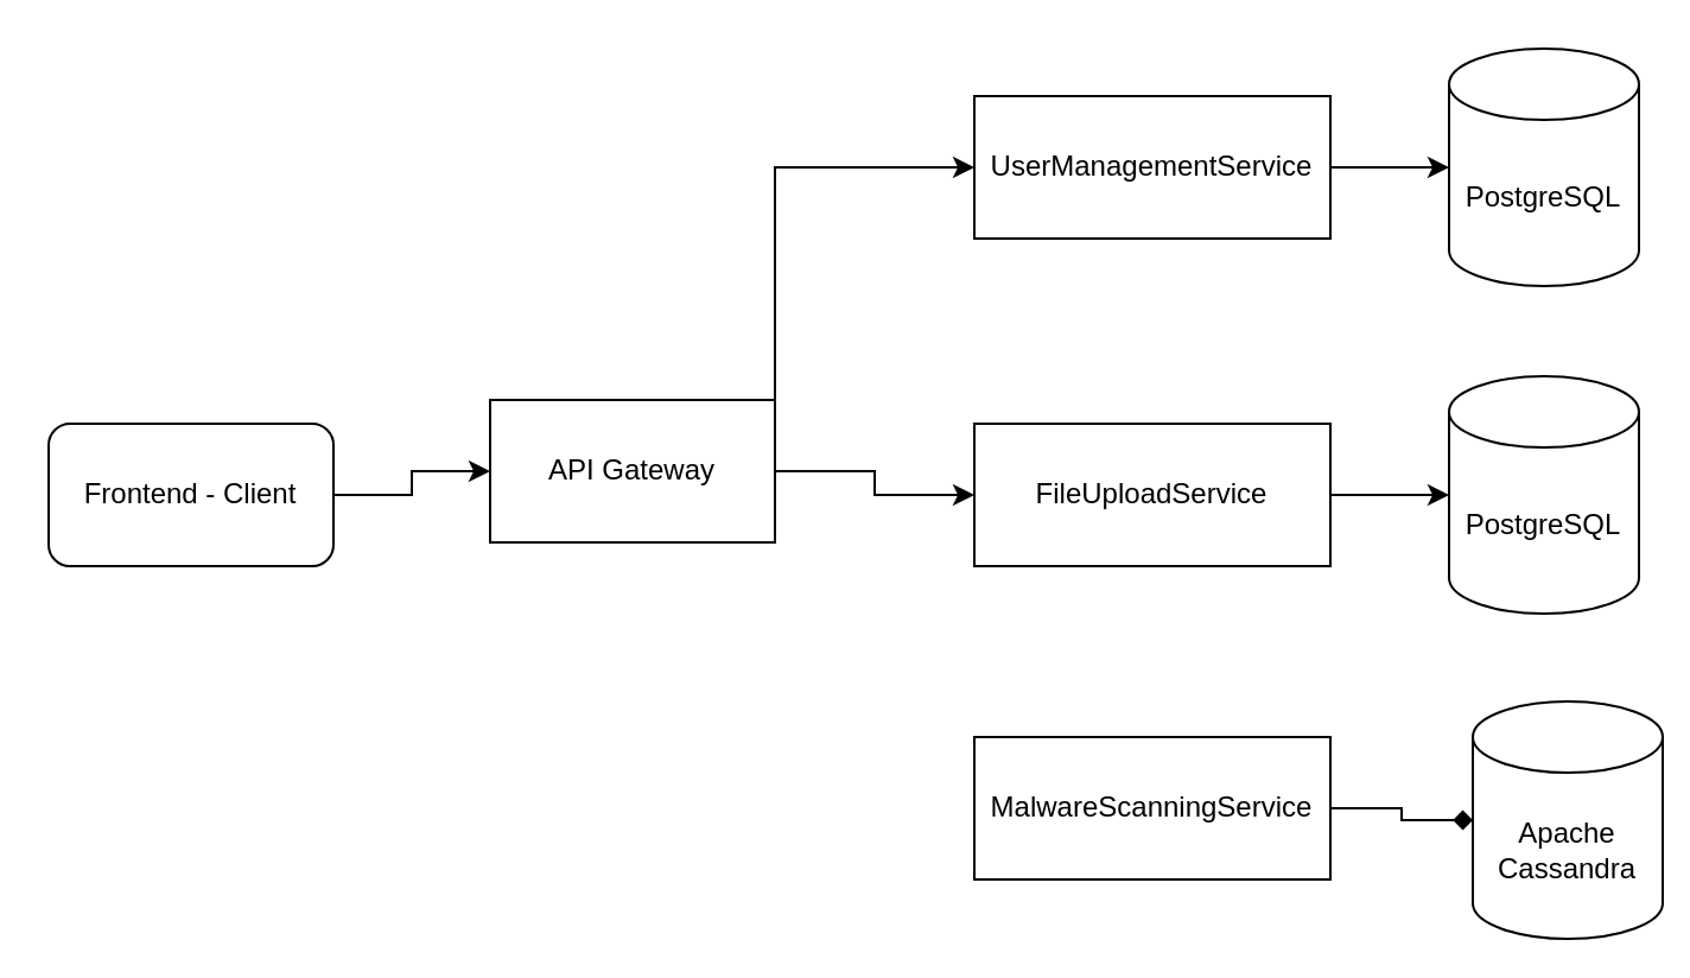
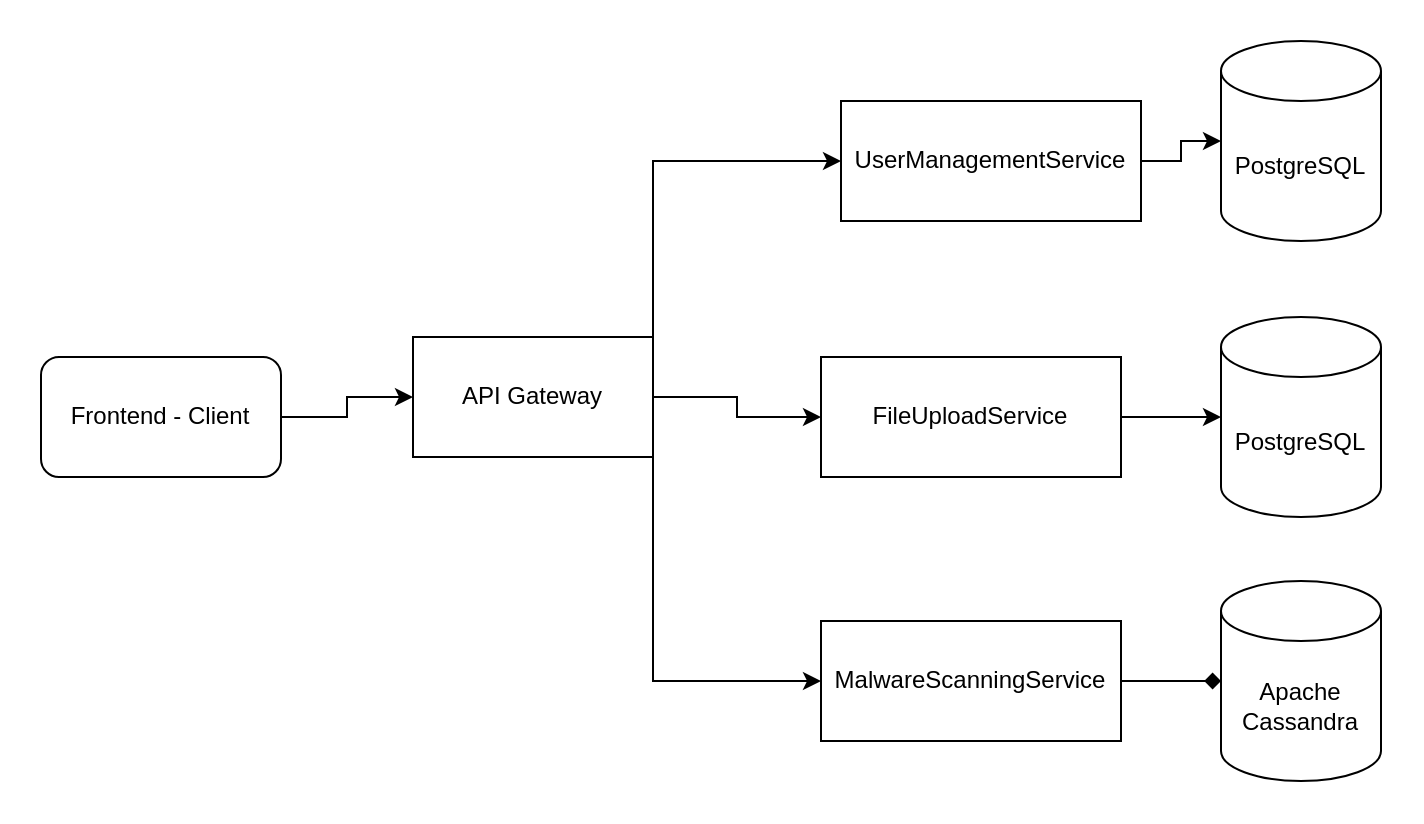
  <mxCell id="0" />
  <mxCell id="1" parent="0" />
  <mxCell id="2" style="edgeStyle=orthogonalEdgeStyle;rounded=0;orthogonalLoop=1;jettySize=auto;html=1;exitX=1;exitY=0.5;exitDx=0;exitDy=0;entryX=0;entryY=0.5;entryDx=0;entryDy=0;" edge="1" parent="1" source="3" target="16"><mxGeometry relative="1" as="geometry" /></mxCell>
  <mxCell id="3" value="Frontend - Client" style="whiteSpace=wrap;html=1;rounded=1;" vertex="1" parent="1"><mxGeometry x="20" y="178" width="120" height="60" as="geometry" /></mxCell>
  <mxCell id="4" style="edgeStyle=orthogonalEdgeStyle;rounded=0;orthogonalLoop=1;jettySize=auto;html=1;exitX=1;exitY=0.5;exitDx=0;exitDy=0;entryX=0;entryY=0.5;entryDx=0;entryDy=0;entryPerimeter=0;" edge="1" parent="1" source="5" target="6"><mxGeometry relative="1" as="geometry" /></mxCell>
- <mxCell id="5" value="UserManagementService" style="rounded=0;whiteSpace=wrap;html=1;" vertex="1" parent="1"><mxGeometry x="410" y="40" width="150" height="60" as="geometry" /></mxCell>
+ <mxCell id="5" value="UserManagementService" style="rounded=0;whiteSpace=wrap;html=1;" vertex="1" parent="1"><mxGeometry x="420" y="50" width="150" height="60" as="geometry" /></mxCell>
  <mxCell id="6" value="PostgreSQL" style="shape=cylinder3;whiteSpace=wrap;html=1;boundedLbl=1;backgroundOutline=1;size=15;" vertex="1" parent="1"><mxGeometry x="610" y="20" width="80" height="100" as="geometry" /></mxCell>
  <mxCell id="7" style="edgeStyle=orthogonalEdgeStyle;rounded=0;orthogonalLoop=1;jettySize=auto;html=1;exitX=1;exitY=0.5;exitDx=0;exitDy=0;entryX=0;entryY=0.5;entryDx=0;entryDy=0;entryPerimeter=0;" edge="1" parent="1" source="8" target="9"><mxGeometry relative="1" as="geometry" /></mxCell>
  <mxCell id="8" value="FileUploadService" style="rounded=0;whiteSpace=wrap;html=1;" vertex="1" parent="1"><mxGeometry x="410" y="178" width="150" height="60" as="geometry" /></mxCell>
  <mxCell id="9" value="PostgreSQL" style="shape=cylinder3;whiteSpace=wrap;html=1;boundedLbl=1;backgroundOutline=1;size=15;" vertex="1" parent="1"><mxGeometry x="610" y="158" width="80" height="100" as="geometry" /></mxCell>
  <mxCell id="10" style="edgeStyle=orthogonalEdgeStyle;rounded=0;orthogonalLoop=1;jettySize=auto;html=1;exitX=1;exitY=0.5;exitDx=0;exitDy=0;entryX=0;entryY=0.5;entryDx=0;entryDy=0;entryPerimeter=0;endArrow=diamond;" edge="1" parent="1" source="11" target="12"><mxGeometry relative="1" as="geometry" /></mxCell>
  <mxCell id="11" value="MalwareScanningService" style="rounded=0;whiteSpace=wrap;html=1;" vertex="1" parent="1"><mxGeometry x="410" y="310" width="150" height="60" as="geometry" /></mxCell>
- <mxCell id="12" value="Apache Cassandra" style="shape=cylinder3;whiteSpace=wrap;html=1;boundedLbl=1;backgroundOutline=1;size=15;" vertex="1" parent="1"><mxGeometry x="620" y="295" width="80" height="100" as="geometry" /></mxCell>
+ <mxCell id="12" value="Apache Cassandra" style="shape=cylinder3;whiteSpace=wrap;html=1;boundedLbl=1;backgroundOutline=1;size=15;" vertex="1" parent="1"><mxGeometry x="610" y="290" width="80" height="100" as="geometry" /></mxCell>
  <mxCell id="13" style="edgeStyle=orthogonalEdgeStyle;rounded=0;orthogonalLoop=1;jettySize=auto;html=1;exitX=1;exitY=0;exitDx=0;exitDy=0;entryX=0;entryY=0.5;entryDx=0;entryDy=0;" edge="1" parent="1" source="16" target="5"><mxGeometry relative="1" as="geometry" /></mxCell>
  <mxCell id="14" style="edgeStyle=orthogonalEdgeStyle;rounded=0;orthogonalLoop=1;jettySize=auto;html=1;exitX=1;exitY=0.5;exitDx=0;exitDy=0;entryX=0;entryY=0.5;entryDx=0;entryDy=0;" edge="1" parent="1" source="16" target="8"><mxGeometry relative="1" as="geometry" /></mxCell>
+ <mxCell id="15" style="edgeStyle=orthogonalEdgeStyle;rounded=0;orthogonalLoop=1;jettySize=auto;html=1;exitX=1;exitY=1;exitDx=0;exitDy=0;entryX=0;entryY=0.5;entryDx=0;entryDy=0;" edge="1" parent="1" source="16" target="11"><mxGeometry relative="1" as="geometry" /></mxCell>
  <mxCell id="16" value="API Gateway" style="rounded=0;whiteSpace=wrap;html=1;" vertex="1" parent="1"><mxGeometry x="206" y="168" width="120" height="60" as="geometry" /></mxCell>
